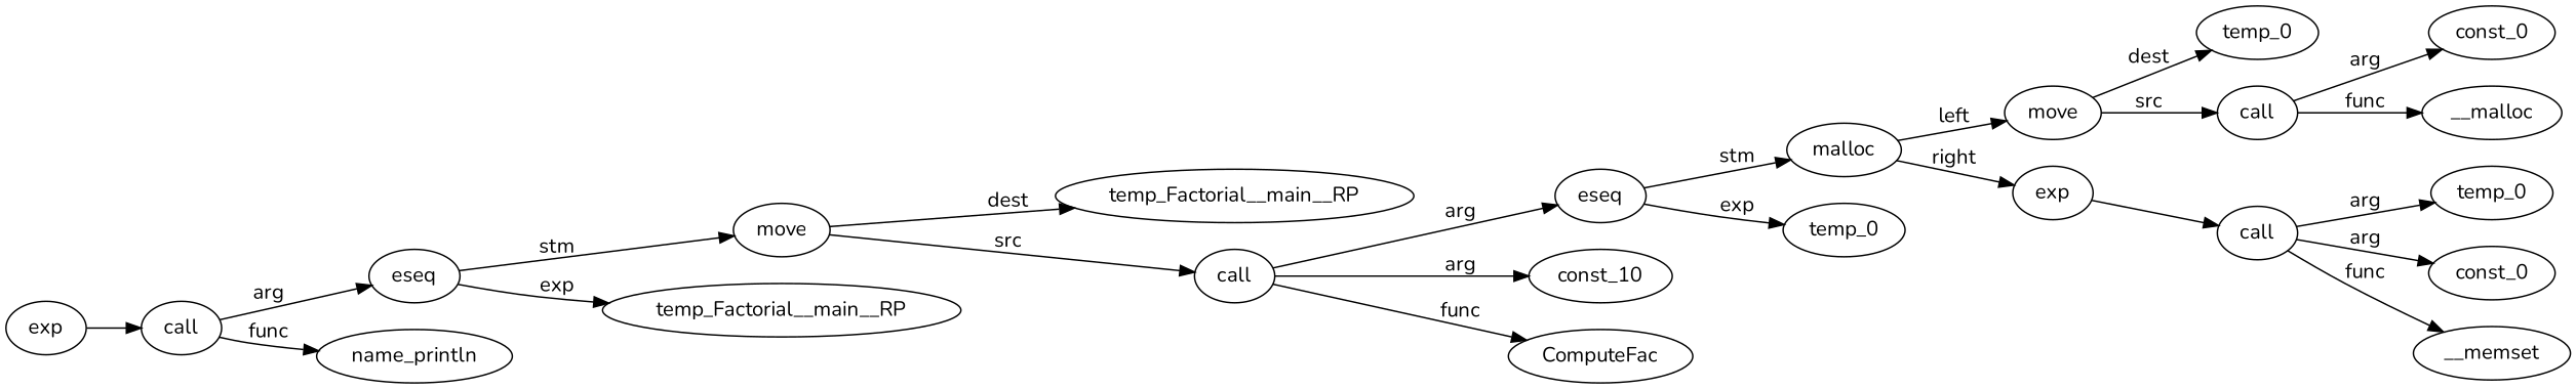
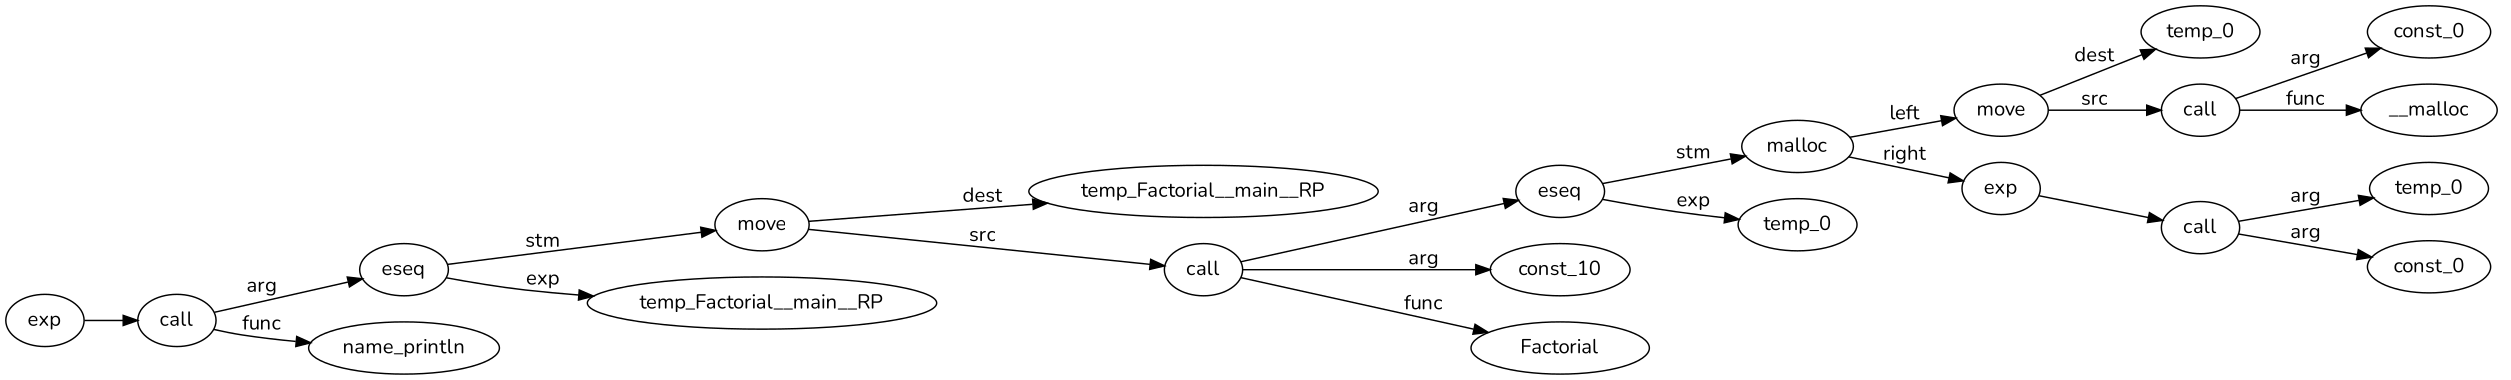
  digraph {
    fontname=Nunito
    rankdir=LR
    node [fontname=Nunito]
    edge [fontname=Nunito]
    n1 [label=temp_Factorial__main__RP]
    n2 [label=temp_0]
    n3 [label=const_0]
    n4 [label=call]
    __malloc
    n6 [label=move]
    n7 [label=temp_0]
    n8 [label=const_0]
    n9 [label=call]
-   __memset
    n11 [label=exp]
    n12 [label=malloc]
    n13 [label=temp_0]
    n14 [label=eseq]
    n15 [label=const_10]
    n16 [label=call]
-   ComputeFac
+   ComputeFac [label=Factorial]
    n18 [label=move]
    n19 [label=temp_Factorial__main__RP]
    n20 [label=eseq]
    n21 [label=call]
    name_println
    n23 [label=exp]
    n4 -> n3 [label=arg]
    n4 -> __malloc [label=func]
    n6 -> n2 [label=dest]
    n6 -> n4 [label=src]
    n9 -> n7 [label=arg]
    n9 -> n8 [label=arg]
-   n9 -> __memset [label=func]
    n11 -> n9
    n12 -> n6 [label=left]
    n12 -> n11 [label=right]
    n14 -> n12 [label=stm]
    n14 -> n13 [label=exp]
    n16 -> n14 [label=arg]
    n16 -> n15 [label=arg]
    n16 -> ComputeFac [label=func]
    n18 -> n1 [label=dest]
    n18 -> n16 [label=src]
    n20 -> n18 [label=stm]
    n20 -> n19 [label=exp]
    n21 -> n20 [label=arg]
    n21 -> name_println [label=func]
    n23 -> n21
  }
